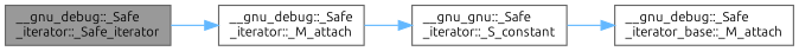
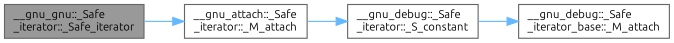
  digraph {
    fontname=Ubuntu
    rankdir=LR
    node [color=grey40 fillcolor=white fontname=Ubuntu fontsize=10 shape=box style=filled]
    edge [color=steelblue1 fontname=Ubuntu fontsize=10 labelfontname=Helvetica labelfontsize=10 style=solid]
-   n1 [color=gray40 fillcolor=grey60 fontcolor=black height=0.2 label="__gnu_debug::_Safe\l_iterator::_Safe_iterator" width=0.4]
-   n2 [height=0.2 label="__gnu_debug::_Safe\l_iterator::_M_attach" width=0.4]
-   n3 [height=0.2 label="__gnu_gnu::_Safe\l_iterator::_S_constant" width=0.4]
+   n1 [color=gray40 fillcolor=grey60 fontcolor=black height=0.2 label="__gnu_gnu::_Safe\l_iterator::_Safe_iterator" width=0.4]
+   n2 [height=0.2 label="__gnu_attach::_Safe\l_iterator::_M_attach" width=0.4]
+   n3 [height=0.2 label="__gnu_debug::_Safe\l_iterator::_S_constant" width=0.4]
    n4 [height=0.2 label="__gnu_debug::_Safe\l_iterator_base::_M_attach" width=0.4]
    n1 -> n2
    n2 -> n3
    n3 -> n4
  }
